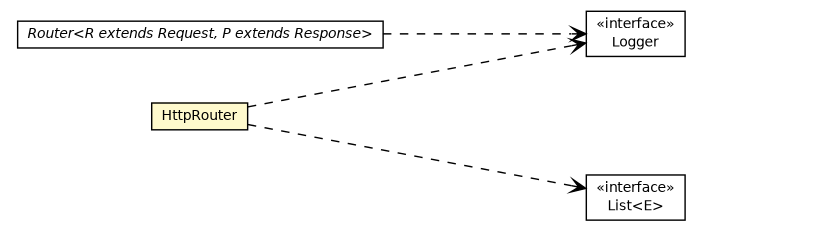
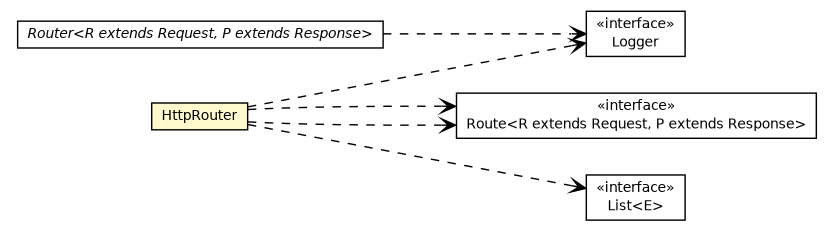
  digraph {
    nodesep=0.25
    rankdir=LR
    ranksep=0.5
    node [fontcolor=black fontname=Helvetica fontsize=10.0 shape=plaintext]
    edge [arrowhead=open color=black fontcolor=black fontname=Helvetica fontsize=10.0 headport=p labelfontname=Helvetica labelfontsize=10 style=dashed tailport=p]
    n1 [label=<<table title="babble.net.Router" border="0" cellborder="1" cellspacing="0" cellpadding="2" port="p" href="../Router.html"> 		<tr><td><table border="0" cellspacing="0" cellpadding="1"> <tr><td align="center" balign="center"><font face="Helvetica-Oblique"> Router&lt;R extends Request, P extends Response&gt; </font></td></tr> 		</table></td></tr> 		</table>>]
    n2 [label=<<table title="org.slf4j.Logger" border="0" cellborder="1" cellspacing="0" cellpadding="2" port="p" href="http://java.sun.com/j2se/1.4.2/docs/api/org/slf4j/Logger.html"> 		<tr><td><table border="0" cellspacing="0" cellpadding="1"> <tr><td align="center" balign="center"> &#171;interface&#187; </td></tr> <tr><td align="center" balign="center"> Logger </td></tr> 		</table></td></tr> 		</table>>]
    n3 [label=<<table title="babble.net.http.HttpRouter" border="0" cellborder="1" cellspacing="0" cellpadding="2" port="p" bgcolor="lemonChiffon" href="./HttpRouter.html"> 		<tr><td><table border="0" cellspacing="0" cellpadding="1"> <tr><td align="center" balign="center"> HttpRouter </td></tr> 		</table></td></tr> 		</table>>]
+   n4 [label=<<table title="babble.net.Route" border="0" cellborder="1" cellspacing="0" cellpadding="2" port="p" href="../Route.html"> 		<tr><td><table border="0" cellspacing="0" cellpadding="1"> <tr><td align="center" balign="center"> &#171;interface&#187; </td></tr> <tr><td align="center" balign="center"> Route&lt;R extends Request, P extends Response&gt; </td></tr> 		</table></td></tr> 		</table>>]
    n5 [label=<<table title="java.util.List" border="0" cellborder="1" cellspacing="0" cellpadding="2" port="p" href="http://java.sun.com/j2se/1.4.2/docs/api/java/util/List.html"> 		<tr><td><table border="0" cellspacing="0" cellpadding="1"> <tr><td align="center" balign="center"> &#171;interface&#187; </td></tr> <tr><td align="center" balign="center"> List&lt;E&gt; </td></tr> 		</table></td></tr> 		</table>>]
    n1 -> n2
    n3 -> n2
+   n3 -> n4
+   n3 -> n4
    n3 -> n5
  }
